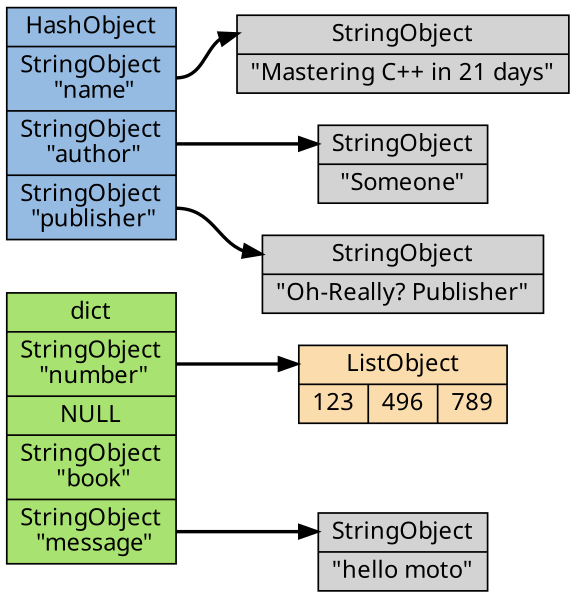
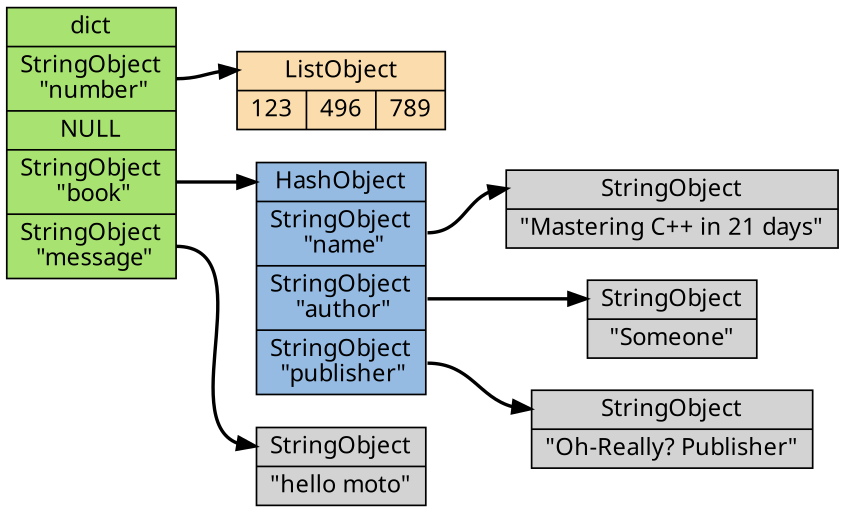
  digraph {
    fontname="Noto Sans"
    rankdir=LR
    node [fontname="Noto Sans" shape=record style=filled]
    edge [fontname="Noto Sans" headport=head style=bold]
    n1 [fillcolor="#A8E270" label="<head>dict\n |<number>StringObject\n \"number\" | NULL |<book>StringObject\n \"book\" |<message>StringObject\n \"message\""]
    n2 [fillcolor="#FADCAD" label="<head>ListObject | { 123 | 496 | 789 }"]
    n3 [fillcolor="#95BBE3" label="<head>HashObject |<name>StringObject\n \"name\" |<author>StringObject\n \"author\" |<publisher>StringObject\n \"publisher\""]
    n4 [label="<head>StringObject | \"hello moto\""]
    n5 [label="<head>StringObject | \"Mastering C++ in 21 days\""]
    n6 [label="<head>StringObject | \"Someone\""]
    n7 [label="<head>StringObject | \"Oh-Really? Publisher\""]
    n1 -> n2 [tailport=number]
+   n1 -> n3 [tailport=book]
    n1 -> n4 [tailport=message]
    n3 -> n5 [tailport=name]
    n3 -> n6 [tailport=author]
    n3 -> n7 [tailport=publisher]
  }
